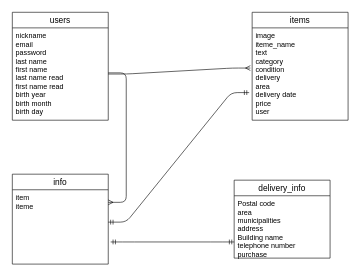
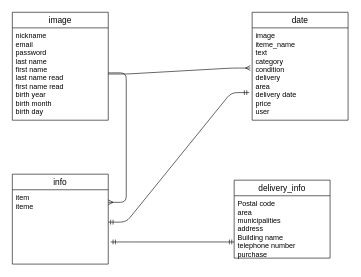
  <mxCell id="0" />
  <mxCell id="1" parent="0" />
- <mxCell id="2" value="users" style="swimlane;fontStyle=0;childLayout=stackLayout;horizontal=1;startSize=26;horizontalStack=0;resizeParent=1;resizeParentMax=0;resizeLast=0;collapsible=1;marginBottom=0;align=center;fontSize=14;" vertex="1" parent="1"><mxGeometry x="20" y="20" width="160" height="180" as="geometry" /></mxCell>
+ <mxCell id="2" value="image" style="swimlane;fontStyle=0;childLayout=stackLayout;horizontal=1;startSize=26;horizontalStack=0;resizeParent=1;resizeParentMax=0;resizeLast=0;collapsible=1;marginBottom=0;align=center;fontSize=14;" vertex="1" parent="1"><mxGeometry x="20" y="20" width="160" height="180" as="geometry" /></mxCell>
  <mxCell id="3" value="nickname&#10;email&#10;password&#10;last name&#10;first name&#10;last name read&#10;first name read&#10;birth year&#10;birth month&#10;birth day" style="text;strokeColor=none;fillColor=none;spacingLeft=4;spacingRight=4;overflow=hidden;rotatable=0;points=[[0,0.5],[1,0.5]];portConstraint=eastwest;fontSize=12;" vertex="1" parent="2"><mxGeometry y="26" width="160" height="154" as="geometry" /></mxCell>
- <mxCell id="4" value="items" style="swimlane;fontStyle=0;childLayout=stackLayout;horizontal=1;startSize=26;horizontalStack=0;resizeParent=1;resizeParentMax=0;resizeLast=0;collapsible=1;marginBottom=0;align=center;fontSize=14;" vertex="1" parent="1"><mxGeometry x="420" y="20" width="160" height="180" as="geometry" /></mxCell>
+ <mxCell id="4" value="date" style="swimlane;fontStyle=0;childLayout=stackLayout;horizontal=1;startSize=26;horizontalStack=0;resizeParent=1;resizeParentMax=0;resizeLast=0;collapsible=1;marginBottom=0;align=center;fontSize=14;" vertex="1" parent="1"><mxGeometry x="420" y="20" width="160" height="180" as="geometry" /></mxCell>
  <mxCell id="5" value="image&#10;iteme_name&#10;text&#10;category&#10;condition&#10;delivery &#10;area&#10;delivery date&#10;price&#10;user" style="text;strokeColor=none;fillColor=none;spacingLeft=4;spacingRight=4;overflow=hidden;rotatable=0;points=[[0,0.5],[1,0.5]];portConstraint=eastwest;fontSize=12;" vertex="1" parent="4"><mxGeometry y="26" width="160" height="154" as="geometry" /></mxCell>
  <mxCell id="6" value="info" style="swimlane;fontStyle=0;childLayout=stackLayout;horizontal=1;startSize=26;horizontalStack=0;resizeParent=1;resizeParentMax=0;resizeLast=0;collapsible=1;marginBottom=0;align=center;fontSize=14;" vertex="1" parent="1"><mxGeometry x="20" y="290" width="160" height="150" as="geometry" /></mxCell>
  <mxCell id="7" value="item&#10;iteme" style="text;strokeColor=none;fillColor=none;spacingLeft=4;spacingRight=4;overflow=hidden;rotatable=0;points=[[0,0.5],[1,0.5]];portConstraint=eastwest;fontSize=12;" vertex="1" parent="6"><mxGeometry y="26" width="160" height="124" as="geometry" /></mxCell>
  <mxCell id="8" value="delivery_info" style="swimlane;fontStyle=0;childLayout=stackLayout;horizontal=1;startSize=26;horizontalStack=0;resizeParent=1;resizeParentMax=0;resizeLast=0;collapsible=1;marginBottom=0;align=center;fontSize=14;" vertex="1" parent="1"><mxGeometry x="390" y="300" width="160" height="130" as="geometry" /></mxCell>
  <mxCell id="9" value="Postal code&#10;area&#10;municipalities&#10;address&#10;Building name&#10;telephone number&#10;purchase" style="text;strokeColor=none;fillColor=none;spacingLeft=4;spacingRight=4;overflow=hidden;rotatable=0;points=[[0,0.5],[1,0.5]];portConstraint=eastwest;fontSize=12;" vertex="1" parent="8"><mxGeometry y="26" width="160" height="104" as="geometry" /></mxCell>
  <mxCell id="10" value="" style="edgeStyle=entityRelationEdgeStyle;fontSize=12;html=1;endArrow=ERmany;exitX=1;exitY=0.5;exitDx=0;exitDy=0;" edge="1" parent="1" source="3"><mxGeometry width="100" height="100" relative="1" as="geometry"><mxPoint x="240" y="210" as="sourcePoint" /><mxPoint x="417" y="113" as="targetPoint" /></mxGeometry></mxCell>
  <mxCell id="11" value="" style="edgeStyle=entityRelationEdgeStyle;fontSize=12;html=1;endArrow=ERmandOne;startArrow=ERmandOne;entryX=-0.031;entryY=0.701;entryDx=0;entryDy=0;entryPerimeter=0;" edge="1" parent="1" target="5"><mxGeometry width="100" height="100" relative="1" as="geometry"><mxPoint x="180" y="370" as="sourcePoint" /><mxPoint x="280" y="270" as="targetPoint" /></mxGeometry></mxCell>
  <mxCell id="12" value="" style="edgeStyle=entityRelationEdgeStyle;fontSize=12;html=1;endArrow=ERmandOne;startArrow=ERmandOne;exitX=1.025;exitY=0.702;exitDx=0;exitDy=0;exitPerimeter=0;entryX=0;entryY=0.741;entryDx=0;entryDy=0;entryPerimeter=0;" edge="1" parent="1" source="7" target="9"><mxGeometry width="100" height="100" relative="1" as="geometry"><mxPoint x="230" y="415" as="sourcePoint" /><mxPoint x="330" y="315" as="targetPoint" /></mxGeometry></mxCell>
  <mxCell id="13" value="" style="edgeStyle=entityRelationEdgeStyle;fontSize=12;html=1;endArrow=ERmany;entryX=1;entryY=0.169;entryDx=0;entryDy=0;entryPerimeter=0;" edge="1" parent="1" target="7"><mxGeometry width="100" height="100" relative="1" as="geometry"><mxPoint x="180" y="121" as="sourcePoint" /><mxPoint x="220" y="140" as="targetPoint" /></mxGeometry></mxCell>
